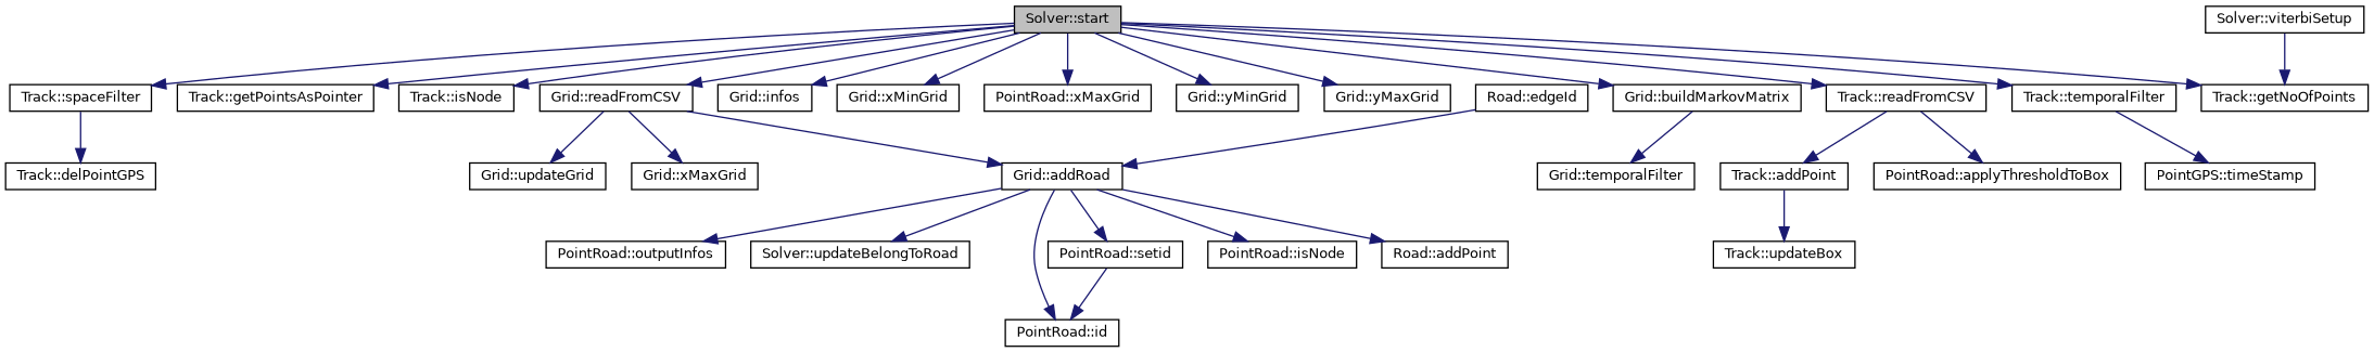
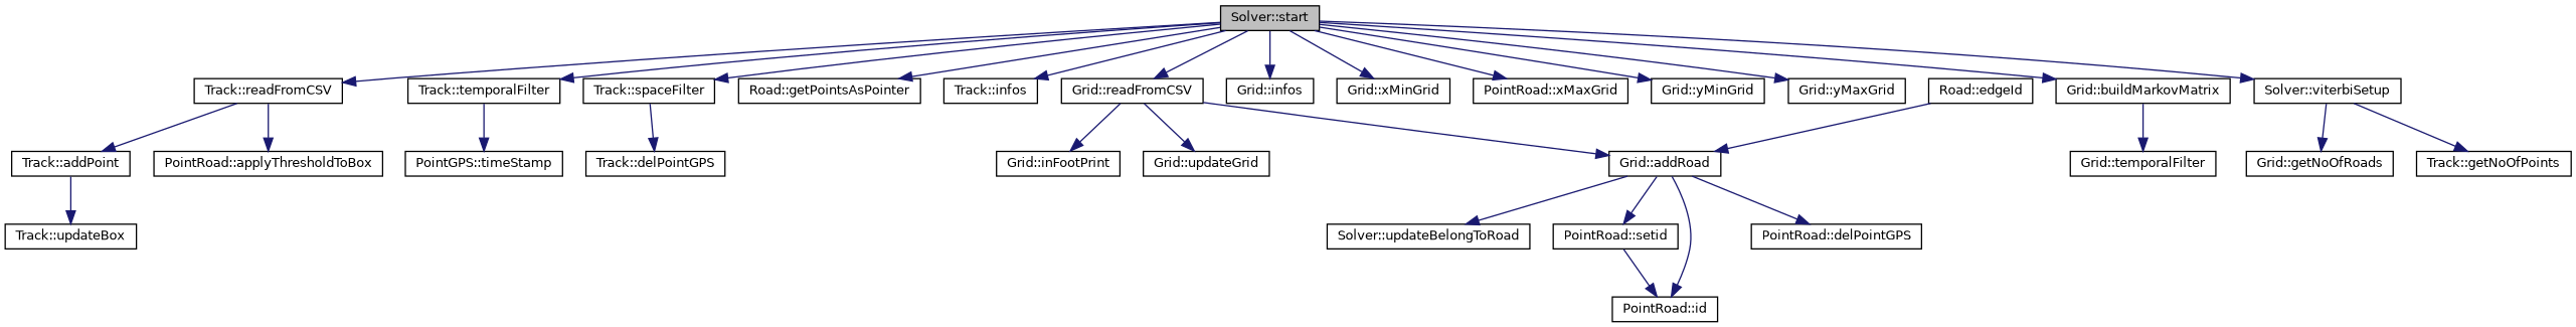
  digraph {
    rankdir=TB
    node [color=black fontname=Helvetica fontsize=10 shape=record]
    edge [color=midnightblue fontname=Helvetica fontsize=10 labelfontname=Helvetica labelfontsize=10 style=solid]
    n1 [fillcolor=grey75 fontcolor=black height=0.2 label="Solver::start" style=filled width=0.4]
    n2 [height=0.2 label="Track::readFromCSV" width=0.4]
    n3 [height=0.2 label="Track::temporalFilter" width=0.4]
    n4 [height=0.2 label="Track::spaceFilter" width=0.4]
-   n5 [height=0.2 label="Track::getPointsAsPointer" width=0.4]
-   n6 [height=0.2 label="Track::isNode" width=0.4]
+   n5 [height=0.2 label="Road::getPointsAsPointer" width=0.4]
+   n6 [height=0.2 label="Track::infos" width=0.4]
    n7 [height=0.2 label="Grid::readFromCSV" width=0.4]
    n8 [height=0.2 label="Grid::infos" width=0.4]
    n9 [height=0.2 label="Grid::xMinGrid" width=0.4]
    n10 [height=0.2 label="PointRoad::xMaxGrid" width=0.4]
    n11 [height=0.2 label="Grid::yMinGrid" width=0.4]
    n12 [height=0.2 label="Grid::yMaxGrid" width=0.4]
    n13 [height=0.2 label="Grid::buildMarkovMatrix" width=0.4]
    n14 [height=0.2 label="Solver::viterbiSetup" width=0.4]
    n15 [height=0.2 label="Track::addPoint" width=0.4]
    n16 [height=0.2 label="PointRoad::applyThresholdToBox" width=0.4]
    n17 [height=0.2 label="PointGPS::timeStamp" width=0.4]
    n18 [height=0.2 label="Track::delPointGPS" width=0.4]
-   n19 [height=0.2 label="Grid::xMaxGrid" width=0.4]
+   n19 [height=0.2 label="Grid::inFootPrint" width=0.4]
    n20 [height=0.2 label="Grid::updateGrid" width=0.4]
    n21 [height=0.2 label="Grid::addRoad" width=0.4]
    n22 [height=0.2 label="Grid::temporalFilter" width=0.4]
+   n23 [height=0.2 label="Grid::getNoOfRoads" width=0.4]
    n24 [height=0.2 label="Track::getNoOfPoints" width=0.4]
    n25 [height=0.2 label="Track::updateBox" width=0.4]
-   n26 [height=0.2 label="PointRoad::outputInfos" width=0.4]
    n27 [height=0.2 label="Solver::updateBelongToRoad" width=0.4]
    n28 [height=0.2 label="PointRoad::setid" width=0.4]
    n29 [height=0.2 label="PointRoad::id" width=0.4]
-   n30 [height=0.2 label="PointRoad::isNode" width=0.4]
-   n31 [height=0.2 label="Road::addPoint" width=0.4]
+   n30 [height=0.2 label="PointRoad::delPointGPS" width=0.4]
    n32 [height=0.2 label="Road::edgeId" width=0.4]
    n1 -> n2
    n1 -> n3
    n1 -> n4
    n1 -> n5
    n1 -> n6
    n1 -> n7
    n1 -> n8
    n1 -> n9
    n1 -> n10
    n1 -> n11
    n1 -> n12
    n1 -> n13
-   n1 -> n24
+   n1 -> n14
    n2 -> n15
    n2 -> n16
    n3 -> n17
    n4 -> n18
    n7 -> n19
    n7 -> n20
    n7 -> n21
    n13 -> n22
+   n14 -> n23
    n14 -> n24
    n15 -> n25
-   n21 -> n26
    n21 -> n27
    n21 -> n28
    n21 -> n29
    n21 -> n30
-   n21 -> n31
    n28 -> n29
    n32 -> n21
  }
